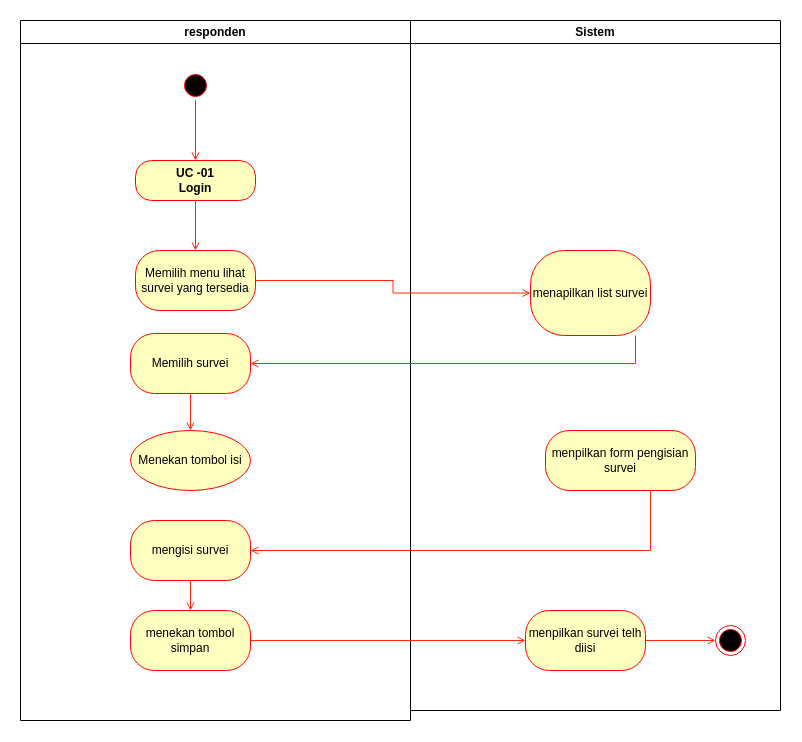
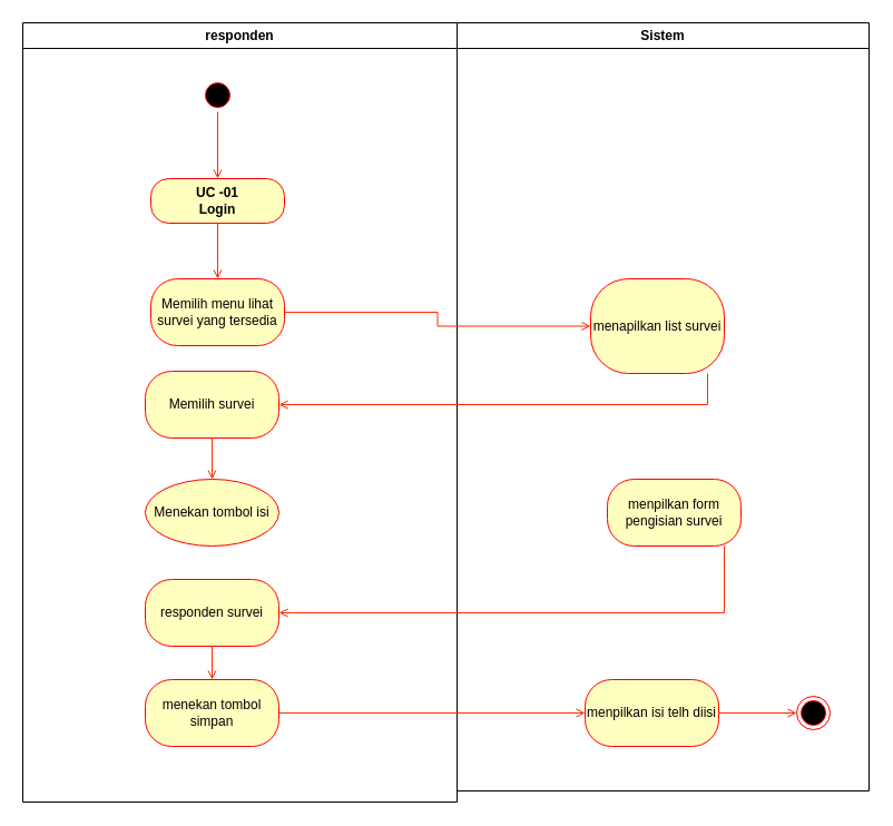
  <mxCell id="0" />
  <mxCell id="1" parent="0" />
  <mxCell id="2" value="responden" style="swimlane;whiteSpace=wrap;startSize=23;" parent="1" vertex="1"><mxGeometry x="20" y="20" width="390" height="700" as="geometry" /></mxCell>
  <mxCell id="3" value="" style="edgeStyle=orthogonalEdgeStyle;rounded=0;orthogonalLoop=1;jettySize=auto;html=1;strokeColor=#FF2A00;startArrow=none;startFill=0;endArrow=open;endFill=0;" parent="2" source="4" target="5" edge="1"><mxGeometry relative="1" as="geometry" /></mxCell>
  <mxCell id="4" value="" style="ellipse;shape=startState;fillColor=#000000;strokeColor=#ff0000;" parent="2" vertex="1"><mxGeometry x="160" y="50" width="30" height="30" as="geometry" /></mxCell>
  <mxCell id="5" value="&lt;b&gt;UC -01&lt;br&gt;Login&lt;br&gt;&lt;/b&gt;" style="rounded=1;whiteSpace=wrap;html=1;arcSize=40;fontColor=#000000;fillColor=#ffffc0;strokeColor=#ff0000;" parent="2" vertex="1"><mxGeometry x="115" y="140" width="120" height="40" as="geometry" /></mxCell>
  <mxCell id="6" value="Memilih menu lihat survei yang tersedia" style="whiteSpace=wrap;html=1;fillColor=#ffffc0;strokeColor=#ff0000;fontColor=#000000;rounded=1;arcSize=40;fontStyle=0" parent="2" vertex="1"><mxGeometry x="115" y="230" width="120" height="60" as="geometry" /></mxCell>
  <mxCell id="7" value="" style="edgeStyle=orthogonalEdgeStyle;rounded=0;orthogonalLoop=1;jettySize=auto;html=1;strokeColor=#FF2A00;startArrow=none;startFill=0;endArrow=open;endFill=0;" parent="2" source="5" target="6" edge="1"><mxGeometry relative="1" as="geometry" /></mxCell>
  <mxCell id="8" value="" style="edgeStyle=orthogonalEdgeStyle;rounded=0;orthogonalLoop=1;jettySize=auto;html=1;strokeColor=#FF2A00;startArrow=none;startFill=0;endArrow=open;endFill=0;" parent="2" source="9" target="10" edge="1"><mxGeometry relative="1" as="geometry" /></mxCell>
  <mxCell id="9" value="Memilih survei" style="whiteSpace=wrap;html=1;fillColor=#ffffc0;strokeColor=#ff0000;fontColor=#000000;rounded=1;arcSize=40;fontStyle=0;" parent="2" vertex="1"><mxGeometry x="110" y="313" width="120" height="60" as="geometry" /></mxCell>
  <mxCell id="10" value="Menekan tombol isi" style="ellipse;whiteSpace=wrap;html=1;fillColor=#ffffc0;strokeColor=#ff0000;fontColor=#000000;arcSize=40;fontStyle=0;" parent="2" vertex="1"><mxGeometry x="110" y="410" width="120" height="60" as="geometry" /></mxCell>
  <mxCell id="11" value="" style="edgeStyle=orthogonalEdgeStyle;rounded=0;orthogonalLoop=1;jettySize=auto;html=1;strokeColor=#FF2A00;startArrow=none;startFill=0;endArrow=open;endFill=0;" edge="1" parent="2" source="12" target="13"><mxGeometry relative="1" as="geometry" /></mxCell>
- <mxCell id="12" value="mengisi survei" style="whiteSpace=wrap;html=1;fillColor=#ffffc0;strokeColor=#ff0000;fontColor=#000000;rounded=1;arcSize=40;fontStyle=0;" vertex="1" parent="2"><mxGeometry x="110" y="500" width="120" height="60" as="geometry" /></mxCell>
+ <mxCell id="12" value="responden survei" style="whiteSpace=wrap;html=1;fillColor=#ffffc0;strokeColor=#ff0000;fontColor=#000000;rounded=1;arcSize=40;fontStyle=0;" vertex="1" parent="2"><mxGeometry x="110" y="500" width="120" height="60" as="geometry" /></mxCell>
  <mxCell id="13" value="menekan tombol simpan" style="whiteSpace=wrap;html=1;fillColor=#ffffc0;strokeColor=#ff0000;fontColor=#000000;rounded=1;arcSize=40;fontStyle=0;" vertex="1" parent="2"><mxGeometry x="110" y="590" width="120" height="60" as="geometry" /></mxCell>
  <mxCell id="14" value="Sistem" style="swimlane;whiteSpace=wrap" parent="1" vertex="1"><mxGeometry x="410" y="20" width="370" height="690" as="geometry" /></mxCell>
  <mxCell id="15" value="menapilkan list survei" style="whiteSpace=wrap;html=1;fillColor=#ffffc0;strokeColor=#ff0000;fontColor=#000000;rounded=1;arcSize=40;fontStyle=0;" parent="14" vertex="1"><mxGeometry x="120" y="230" width="120" height="85" as="geometry" /></mxCell>
- <mxCell id="16" value="menpilkan form pengisian survei" style="whiteSpace=wrap;html=1;fillColor=#ffffc0;strokeColor=#ff0000;fontColor=#000000;rounded=1;arcSize=40;fontStyle=0;" parent="14" vertex="1"><mxGeometry x="135" y="410" width="150" height="60" as="geometry" /></mxCell>
- <mxCell id="17" value="menpilkan survei telh diisi" style="whiteSpace=wrap;html=1;fillColor=#ffffc0;strokeColor=#ff0000;fontColor=#000000;rounded=1;arcSize=40;fontStyle=0;" vertex="1" parent="14"><mxGeometry x="115" y="590" width="120" height="60" as="geometry" /></mxCell>
+ <mxCell id="16" value="menpilkan form pengisian survei" style="whiteSpace=wrap;html=1;fillColor=#ffffc0;strokeColor=#ff0000;fontColor=#000000;rounded=1;arcSize=40;fontStyle=0;" parent="14" vertex="1"><mxGeometry x="135" y="410" width="120" height="60" as="geometry" /></mxCell>
+ <mxCell id="17" value="menpilkan isi telh diisi" style="whiteSpace=wrap;html=1;fillColor=#ffffc0;strokeColor=#ff0000;fontColor=#000000;rounded=1;arcSize=40;fontStyle=0;" vertex="1" parent="14"><mxGeometry x="115" y="590" width="120" height="60" as="geometry" /></mxCell>
  <mxCell id="18" value="" style="edgeStyle=orthogonalEdgeStyle;rounded=0;orthogonalLoop=1;jettySize=auto;html=1;strokeColor=#FF2A00;startArrow=none;startFill=0;endArrow=open;endFill=0;" parent="1" source="6" target="15" edge="1"><mxGeometry relative="1" as="geometry" /></mxCell>
  <mxCell id="19" value="" style="edgeStyle=orthogonalEdgeStyle;rounded=0;orthogonalLoop=1;jettySize=auto;html=1;strokeColor=#FF2A00;startArrow=none;startFill=0;endArrow=open;endFill=0;" parent="1" source="15" target="9" edge="1"><mxGeometry relative="1" as="geometry"><Array as="points"><mxPoint x="635" y="363" /></Array></mxGeometry></mxCell>
  <mxCell id="20" value="" style="edgeStyle=orthogonalEdgeStyle;rounded=0;orthogonalLoop=1;jettySize=auto;html=1;strokeColor=#FF2A00;startArrow=none;startFill=0;endArrow=open;endFill=0;" edge="1" parent="1" source="16" target="12"><mxGeometry relative="1" as="geometry"><Array as="points"><mxPoint x="650" y="550" /></Array></mxGeometry></mxCell>
  <mxCell id="21" value="" style="edgeStyle=orthogonalEdgeStyle;rounded=0;orthogonalLoop=1;jettySize=auto;html=1;strokeColor=#FF2A00;startArrow=none;startFill=0;endArrow=open;endFill=0;" edge="1" parent="1" source="13" target="17"><mxGeometry relative="1" as="geometry" /></mxCell>
  <mxCell id="22" style="edgeStyle=orthogonalEdgeStyle;rounded=0;orthogonalLoop=1;jettySize=auto;html=1;strokeColor=#FF2A00;startArrow=none;startFill=0;endArrow=open;endFill=0;" edge="1" parent="1" source="17" target="23"><mxGeometry relative="1" as="geometry"><mxPoint x="730" y="640" as="targetPoint" /></mxGeometry></mxCell>
  <mxCell id="23" value="" style="ellipse;html=1;shape=endState;fillColor=#000000;strokeColor=#ff0000;" vertex="1" parent="1"><mxGeometry x="715" y="625" width="30" height="30" as="geometry" /></mxCell>
